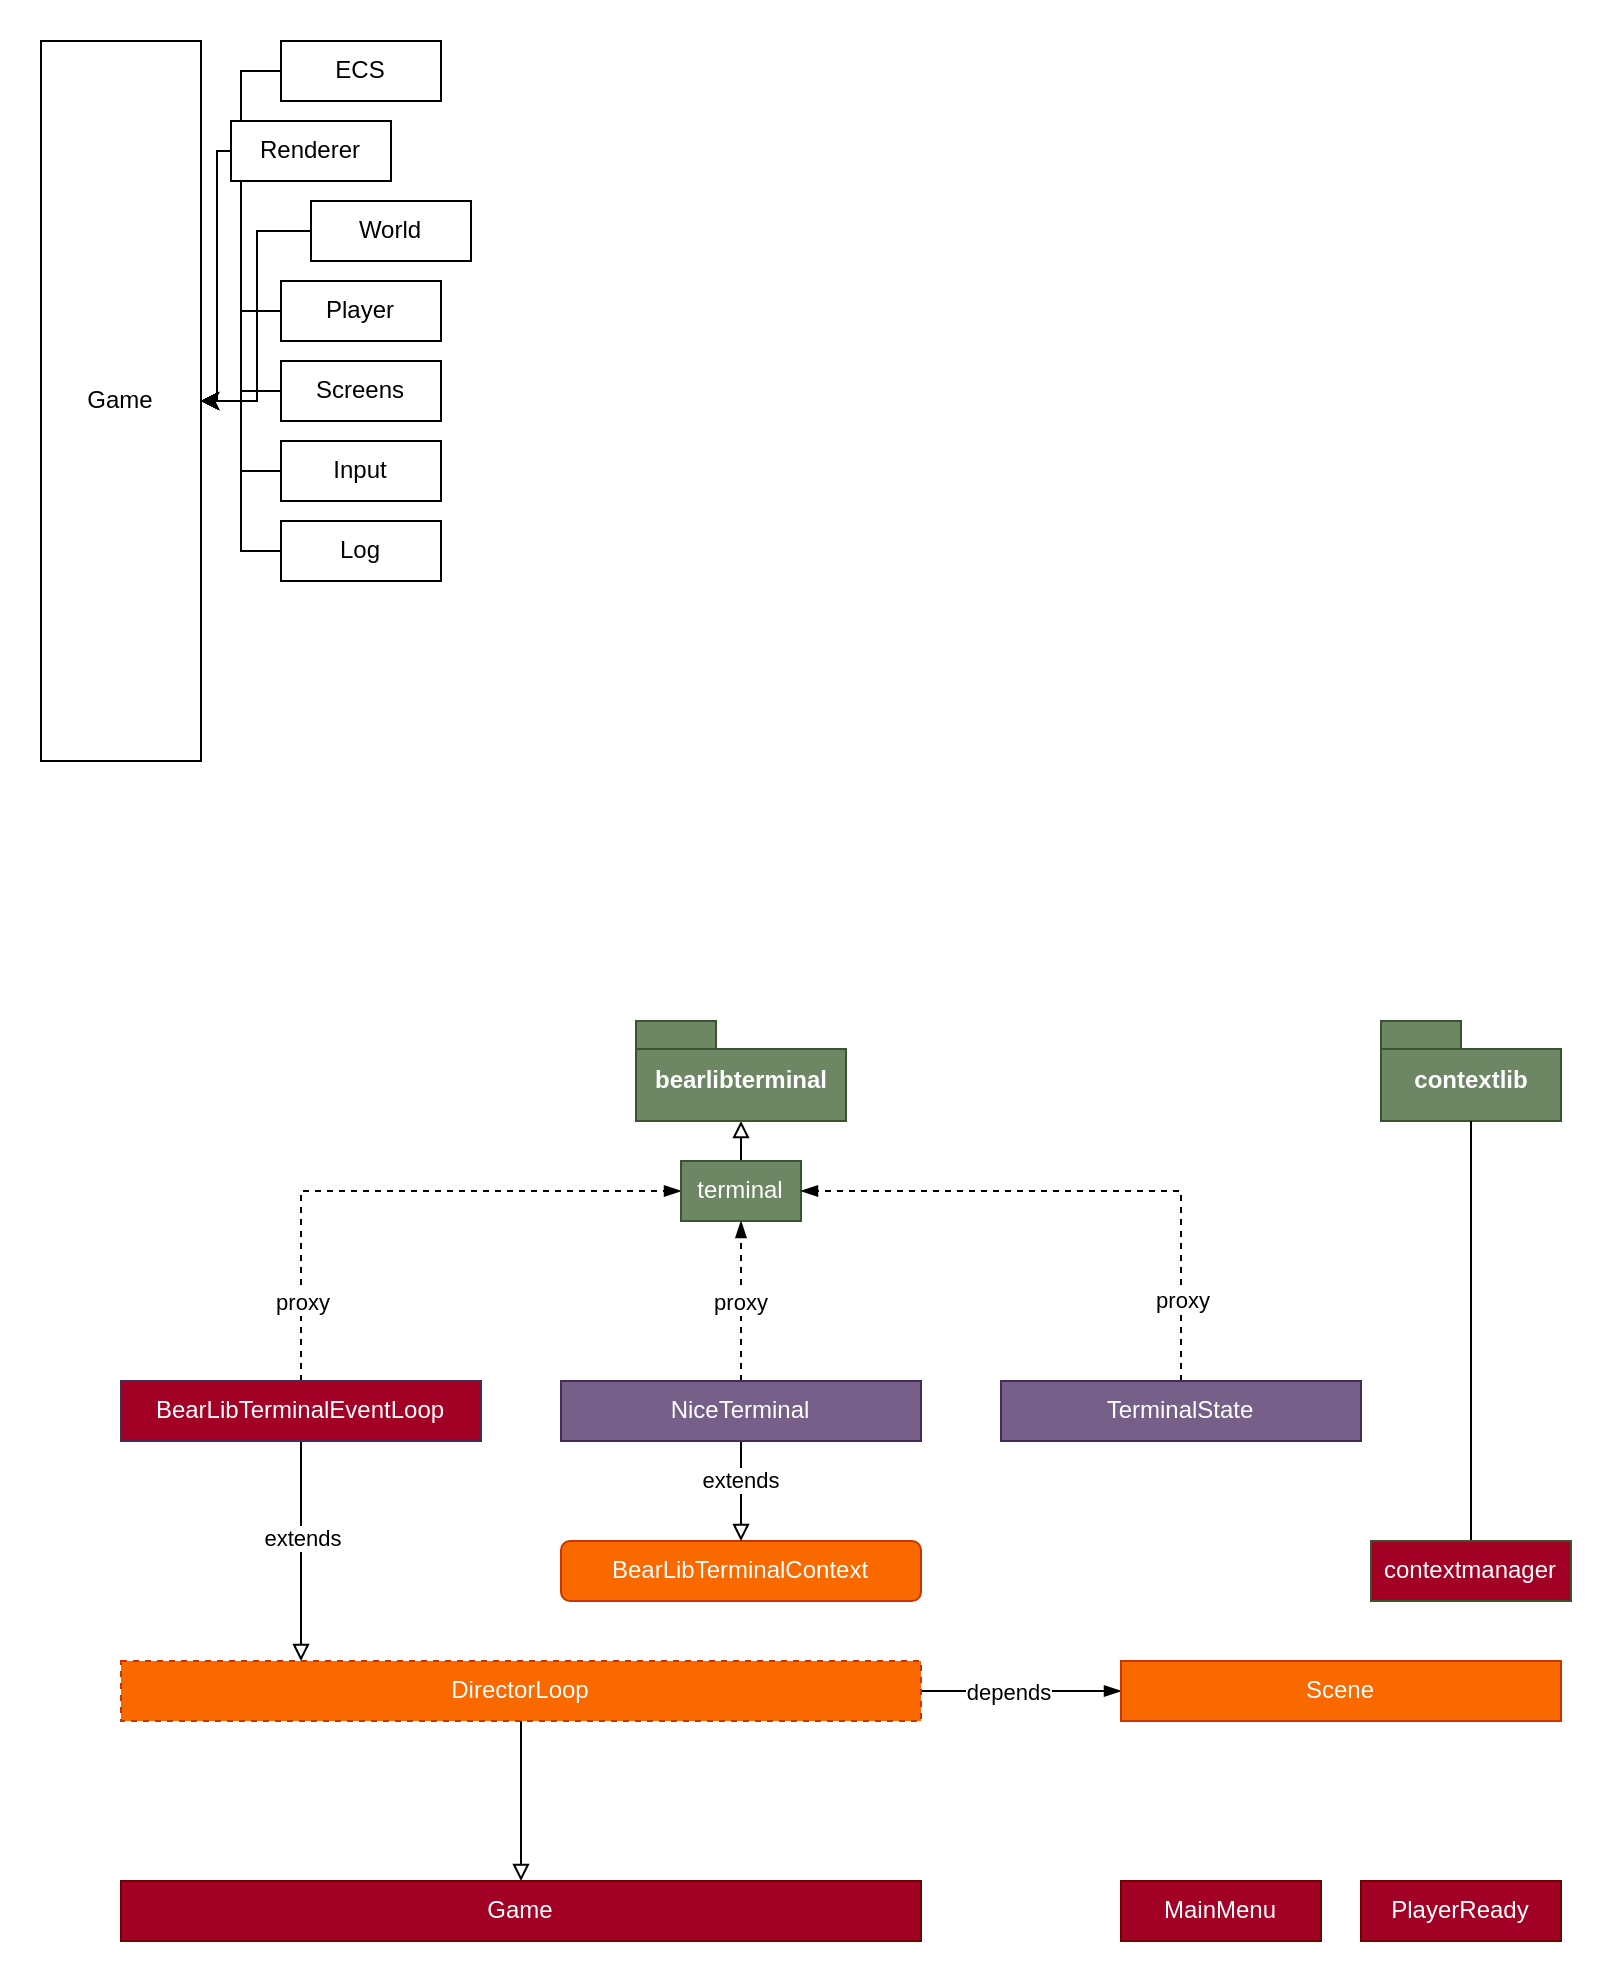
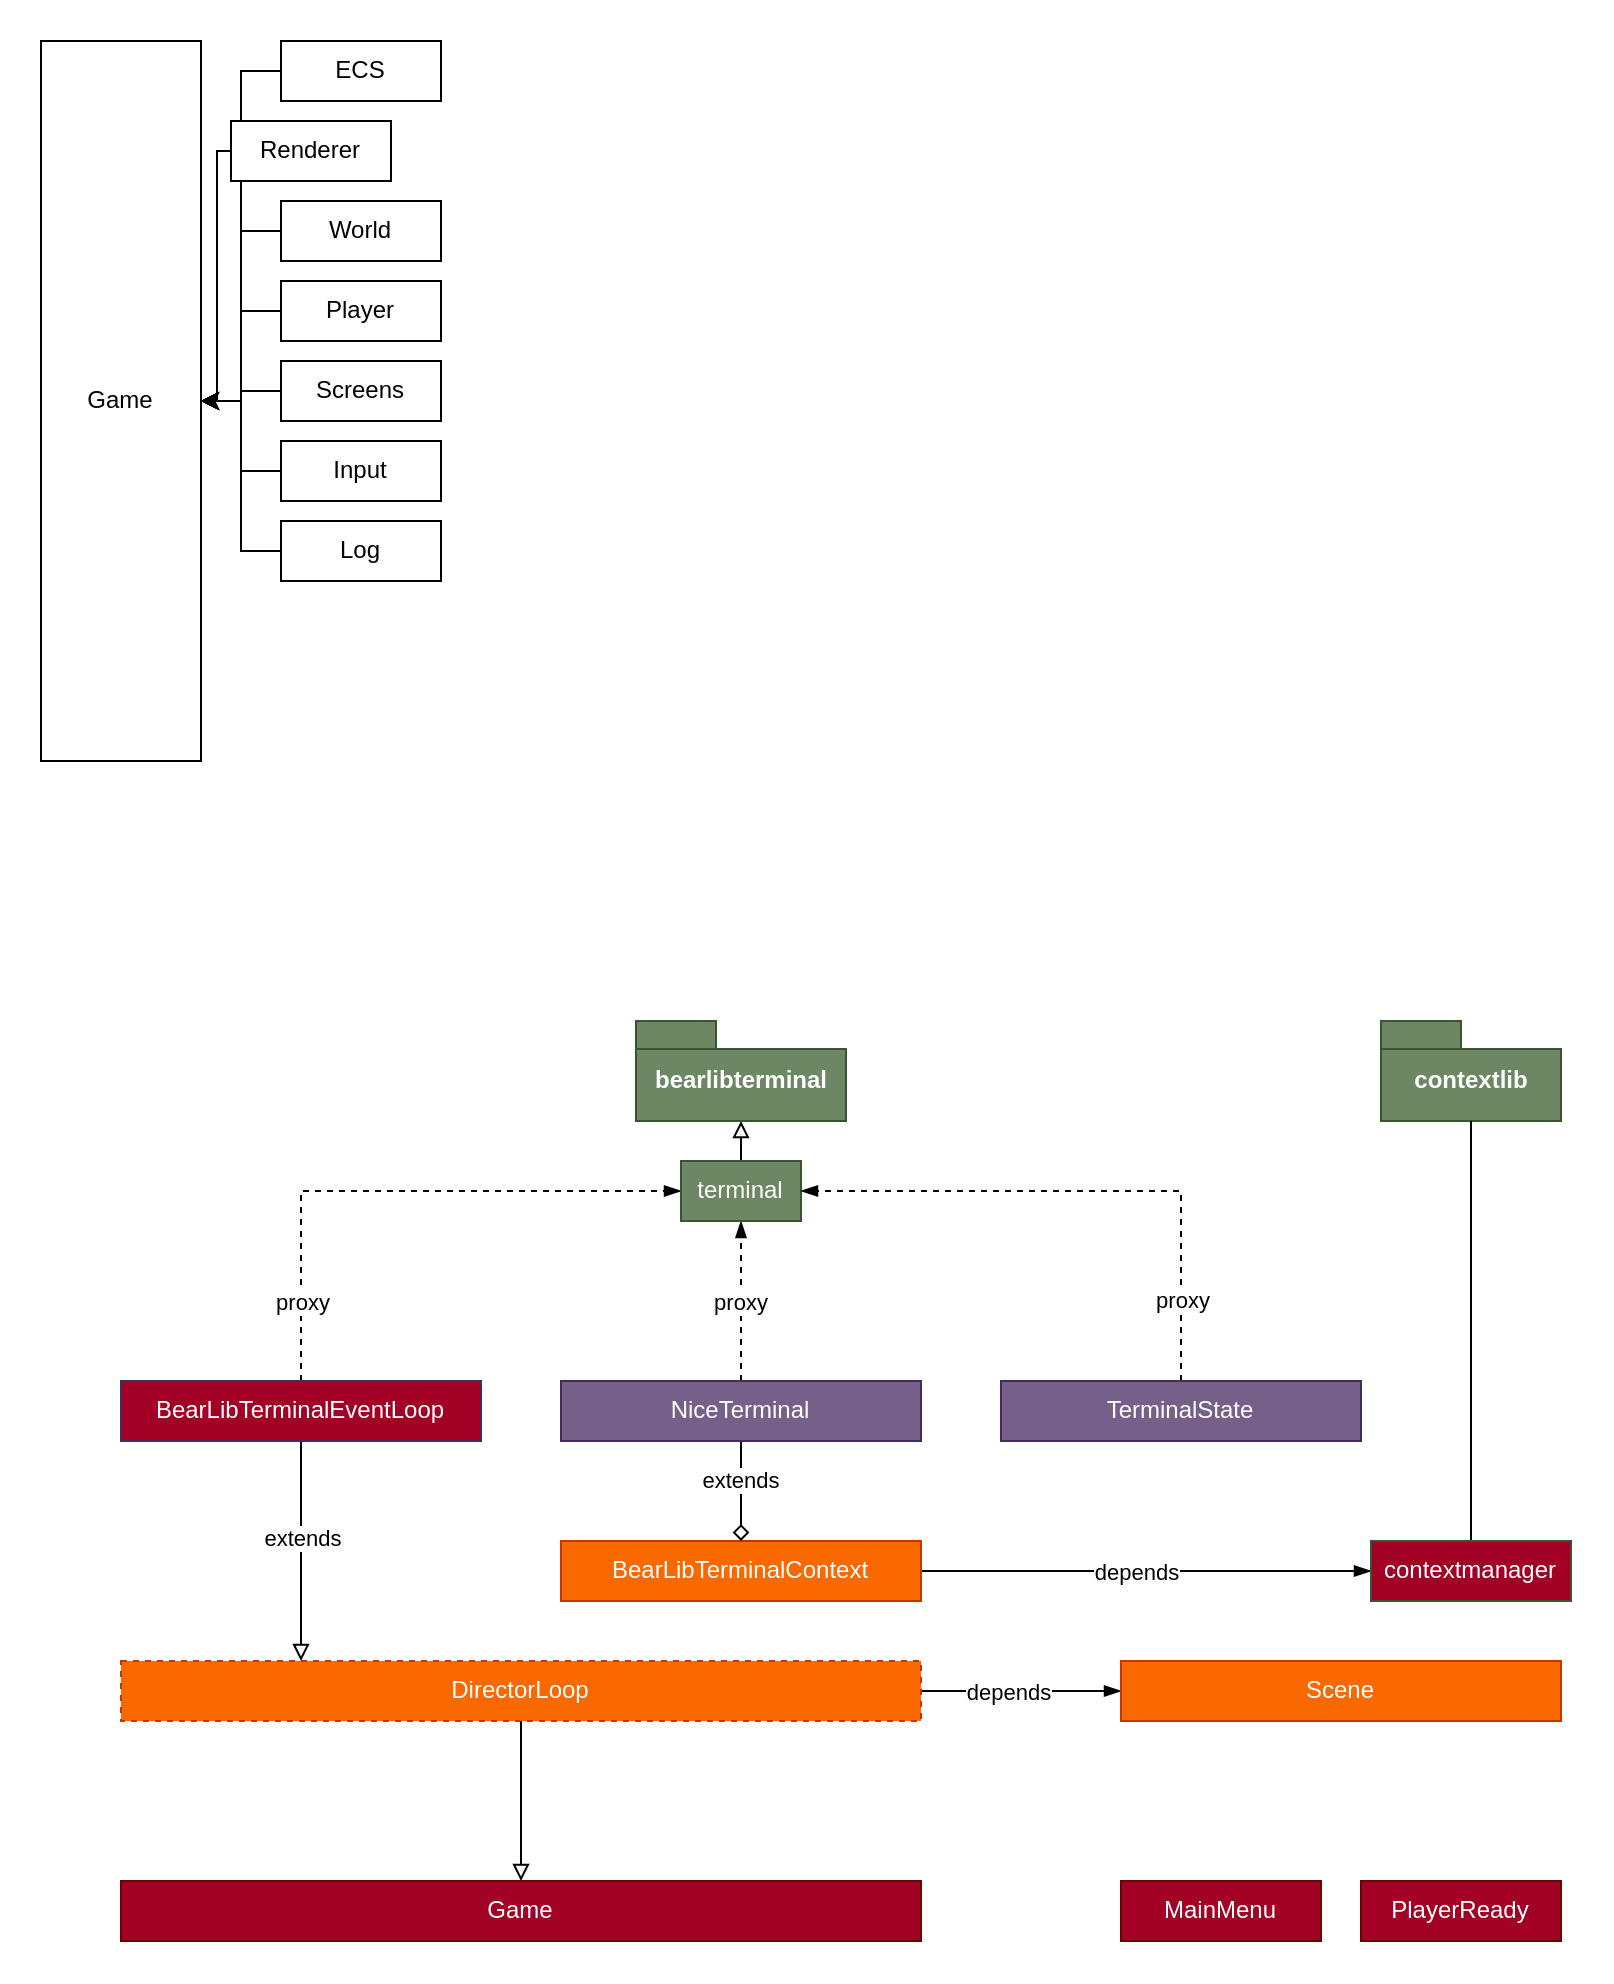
  <mxCell id="0" />
  <mxCell id="1" parent="0" />
  <mxCell id="2" value="Game" style="rounded=0;whiteSpace=wrap;html=1;" parent="1" vertex="1"><mxGeometry x="20" y="20" width="80" height="360" as="geometry" /></mxCell>
  <mxCell id="3" style="rounded=0;orthogonalLoop=1;jettySize=auto;html=1;edgeStyle=elbowEdgeStyle;" parent="1" source="4" target="2" edge="1"><mxGeometry relative="1" as="geometry" /></mxCell>
  <mxCell id="4" value="ECS" style="rounded=0;whiteSpace=wrap;html=1;" parent="1" vertex="1"><mxGeometry x="140" y="20" width="80" height="30" as="geometry" /></mxCell>
  <mxCell id="5" style="rounded=0;orthogonalLoop=1;jettySize=auto;html=1;edgeStyle=elbowEdgeStyle;" parent="1" source="6" target="2" edge="1"><mxGeometry relative="1" as="geometry" /></mxCell>
  <mxCell id="6" value="Renderer" style="rounded=0;whiteSpace=wrap;html=1;" parent="1" vertex="1"><mxGeometry x="115" y="60" width="80" height="30" as="geometry" /></mxCell>
  <mxCell id="7" style="rounded=0;orthogonalLoop=1;jettySize=auto;html=1;edgeStyle=elbowEdgeStyle;" parent="1" source="8" target="2" edge="1"><mxGeometry relative="1" as="geometry" /></mxCell>
- <mxCell id="8" value="World" style="rounded=0;whiteSpace=wrap;html=1;" parent="1" vertex="1"><mxGeometry x="155" y="100" width="80" height="30" as="geometry" /></mxCell>
+ <mxCell id="8" value="World" style="rounded=0;whiteSpace=wrap;html=1;" parent="1" vertex="1"><mxGeometry x="140" y="100" width="80" height="30" as="geometry" /></mxCell>
  <mxCell id="9" style="rounded=0;orthogonalLoop=1;jettySize=auto;html=1;edgeStyle=elbowEdgeStyle;" parent="1" source="10" target="2" edge="1"><mxGeometry relative="1" as="geometry" /></mxCell>
  <mxCell id="10" value="Player" style="rounded=0;whiteSpace=wrap;html=1;" parent="1" vertex="1"><mxGeometry x="140" y="140" width="80" height="30" as="geometry" /></mxCell>
  <mxCell id="11" style="rounded=0;orthogonalLoop=1;jettySize=auto;html=1;edgeStyle=elbowEdgeStyle;" parent="1" source="12" target="2" edge="1"><mxGeometry relative="1" as="geometry" /></mxCell>
  <mxCell id="12" value="Screens" style="rounded=0;whiteSpace=wrap;html=1;" parent="1" vertex="1"><mxGeometry x="140" y="180" width="80" height="30" as="geometry" /></mxCell>
  <mxCell id="13" style="rounded=0;orthogonalLoop=1;jettySize=auto;html=1;edgeStyle=elbowEdgeStyle;" parent="1" source="14" target="2" edge="1"><mxGeometry relative="1" as="geometry" /></mxCell>
  <mxCell id="14" value="Input" style="rounded=0;whiteSpace=wrap;html=1;" parent="1" vertex="1"><mxGeometry x="140" y="220" width="80" height="30" as="geometry" /></mxCell>
  <mxCell id="15" style="rounded=0;orthogonalLoop=1;jettySize=auto;html=1;edgeStyle=elbowEdgeStyle;" parent="1" source="16" target="2" edge="1"><mxGeometry relative="1" as="geometry" /></mxCell>
  <mxCell id="16" value="Log" style="rounded=0;whiteSpace=wrap;html=1;" parent="1" vertex="1"><mxGeometry x="140" y="260" width="80" height="30" as="geometry" /></mxCell>
  <mxCell id="17" value="" style="edgeStyle=elbowEdgeStyle;rounded=0;orthogonalLoop=1;jettySize=auto;html=1;endArrow=blockThin;endFill=1;" parent="1" source="20" target="29" edge="1"><mxGeometry relative="1" as="geometry" /></mxCell>
  <mxCell id="18" value="depends" style="edgeLabel;html=1;align=center;verticalAlign=middle;resizable=0;points=[];" parent="17" vertex="1" connectable="0"><mxGeometry x="-0.002" y="7" relative="1" as="geometry"><mxPoint x="-7" y="7" as="offset" /></mxGeometry></mxCell>
  <mxCell id="19" value="" style="edgeStyle=elbowEdgeStyle;rounded=0;orthogonalLoop=1;jettySize=auto;html=1;endArrow=block;endFill=0;" parent="1" source="20" target="44" edge="1"><mxGeometry relative="1" as="geometry" /></mxCell>
  <mxCell id="20" value="DirectorLoop" style="rounded=0;whiteSpace=wrap;html=1;fillColor=#fa6800;strokeColor=#C73500;fontColor=#ffffff;dashed=1;" parent="1" vertex="1"><mxGeometry x="60" y="830" width="400" height="30" as="geometry" /></mxCell>
  <mxCell id="21" style="edgeStyle=elbowEdgeStyle;rounded=0;orthogonalLoop=1;jettySize=auto;html=1;endArrow=block;endFill=0;" parent="1" source="25" target="20" edge="1"><mxGeometry relative="1" as="geometry" /></mxCell>
  <mxCell id="22" value="extends" style="edgeLabel;html=1;align=center;verticalAlign=middle;resizable=0;points=[];" parent="21" vertex="1" connectable="0"><mxGeometry y="-7" relative="1" as="geometry"><mxPoint x="7" y="-7" as="offset" /></mxGeometry></mxCell>
  <mxCell id="23" style="edgeStyle=elbowEdgeStyle;rounded=0;orthogonalLoop=1;jettySize=auto;html=1;dashed=1;endArrow=blockThin;endFill=1;exitX=0.5;exitY=0;exitDx=0;exitDy=0;" parent="1" source="25" target="36" edge="1"><mxGeometry relative="1" as="geometry"><Array as="points"><mxPoint x="150" y="650" /></Array></mxGeometry></mxCell>
  <mxCell id="24" value="proxy" style="edgeLabel;html=1;align=center;verticalAlign=middle;resizable=0;points=[];" parent="23" vertex="1" connectable="0"><mxGeometry x="-0.747" y="1" relative="1" as="geometry"><mxPoint x="1" y="-3.81" as="offset" /></mxGeometry></mxCell>
  <mxCell id="25" value="BearLibTerminalEventLoop" style="rounded=0;whiteSpace=wrap;html=1;fillColor=#a20025;strokeColor=#432D57;fontColor=#ffffff;" parent="1" vertex="1"><mxGeometry x="60" y="690" width="180" height="30" as="geometry" /></mxCell>
- <mxCell id="28" value="BearLibTerminalContext" style="whiteSpace=wrap;html=1;fillColor=#fa6800;strokeColor=#C73500;fontColor=#ffffff;rounded=1;" parent="1" vertex="1"><mxGeometry x="280" y="770" width="180" height="30" as="geometry" /></mxCell>
+ <mxCell id="26" value="" style="edgeStyle=elbowEdgeStyle;rounded=0;orthogonalLoop=1;jettySize=auto;html=1;endArrow=blockThin;endFill=1;" parent="1" source="28" target="43" edge="1"><mxGeometry relative="1" as="geometry" /></mxCell>
+ <mxCell id="27" value="depends" style="edgeLabel;html=1;align=center;verticalAlign=middle;resizable=0;points=[];" parent="26" vertex="1" connectable="0"><mxGeometry x="0.001" y="6" relative="1" as="geometry"><mxPoint x="-6" y="6" as="offset" /></mxGeometry></mxCell>
+ <mxCell id="28" value="BearLibTerminalContext" style="rounded=0;whiteSpace=wrap;html=1;fillColor=#fa6800;strokeColor=#C73500;fontColor=#ffffff;" parent="1" vertex="1"><mxGeometry x="280" y="770" width="180" height="30" as="geometry" /></mxCell>
  <mxCell id="29" value="Scene" style="rounded=0;whiteSpace=wrap;html=1;fillColor=#fa6800;strokeColor=#C73500;fontColor=#ffffff;" parent="1" vertex="1"><mxGeometry x="560" y="830" width="220" height="30" as="geometry" /></mxCell>
- <mxCell id="30" value="" style="edgeStyle=elbowEdgeStyle;rounded=0;orthogonalLoop=1;jettySize=auto;html=1;endArrow=block;endFill=0;" parent="1" source="34" target="28" edge="1"><mxGeometry relative="1" as="geometry" /></mxCell>
+ <mxCell id="30" value="" style="edgeStyle=elbowEdgeStyle;rounded=0;orthogonalLoop=1;jettySize=auto;html=1;endArrow=diamond;endFill=0;" parent="1" source="34" target="28" edge="1"><mxGeometry relative="1" as="geometry" /></mxCell>
  <mxCell id="31" value="extends" style="edgeLabel;html=1;align=center;verticalAlign=middle;resizable=0;points=[];" parent="30" vertex="1" connectable="0"><mxGeometry y="-7" relative="1" as="geometry"><mxPoint x="6.76" y="-5.24" as="offset" /></mxGeometry></mxCell>
  <mxCell id="32" style="edgeStyle=elbowEdgeStyle;rounded=0;orthogonalLoop=1;jettySize=auto;html=1;endArrow=blockThin;endFill=1;dashed=1;" parent="1" source="34" target="36" edge="1"><mxGeometry relative="1" as="geometry" /></mxCell>
  <mxCell id="33" value="proxy" style="edgeLabel;html=1;align=center;verticalAlign=middle;resizable=0;points=[];" parent="32" vertex="1" connectable="0"><mxGeometry y="6" relative="1" as="geometry"><mxPoint x="5.76" as="offset" /></mxGeometry></mxCell>
  <mxCell id="34" value="NiceTerminal" style="rounded=0;whiteSpace=wrap;html=1;fillColor=#76608a;strokeColor=#432D57;fontColor=#ffffff;" parent="1" vertex="1"><mxGeometry x="280" y="690" width="180" height="30" as="geometry" /></mxCell>
  <mxCell id="35" style="edgeStyle=elbowEdgeStyle;rounded=0;orthogonalLoop=1;jettySize=auto;html=1;endArrow=block;endFill=0;" parent="1" source="36" target="37" edge="1"><mxGeometry relative="1" as="geometry" /></mxCell>
  <mxCell id="36" value="terminal" style="rounded=0;whiteSpace=wrap;html=1;fillColor=#6d8764;strokeColor=#3A5431;fontColor=#ffffff;" parent="1" vertex="1"><mxGeometry x="340" y="580" width="60" height="30" as="geometry" /></mxCell>
  <mxCell id="37" value="bearlibterminal" style="shape=folder;fontStyle=1;spacingTop=10;tabWidth=40;tabHeight=14;tabPosition=left;html=1;fillColor=#6d8764;strokeColor=#3A5431;fontColor=#ffffff;" parent="1" vertex="1"><mxGeometry x="317.5" y="510" width="105" height="50" as="geometry" /></mxCell>
  <mxCell id="38" style="edgeStyle=elbowEdgeStyle;rounded=0;orthogonalLoop=1;jettySize=auto;html=1;endArrow=blockThin;endFill=1;exitX=0.5;exitY=0;exitDx=0;exitDy=0;dashed=1;" parent="1" source="40" target="36" edge="1"><mxGeometry relative="1" as="geometry"><Array as="points"><mxPoint x="590" y="690" /></Array></mxGeometry></mxCell>
  <mxCell id="39" value="proxy" style="edgeLabel;html=1;align=center;verticalAlign=middle;resizable=0;points=[];" parent="38" vertex="1" connectable="0"><mxGeometry x="-0.349" relative="1" as="geometry"><mxPoint y="52.86" as="offset" /></mxGeometry></mxCell>
  <mxCell id="40" value="TerminalState" style="rounded=0;whiteSpace=wrap;html=1;fillColor=#76608a;strokeColor=#432D57;fontColor=#ffffff;" parent="1" vertex="1"><mxGeometry x="500" y="690" width="180" height="30" as="geometry" /></mxCell>
  <mxCell id="41" value="contextlib" style="shape=folder;fontStyle=1;spacingTop=10;tabWidth=40;tabHeight=14;tabPosition=left;html=1;fillColor=#6d8764;strokeColor=#3A5431;fontColor=#ffffff;" parent="1" vertex="1"><mxGeometry x="690" y="510" width="90" height="50" as="geometry" /></mxCell>
  <mxCell id="42" value="" style="edgeStyle=elbowEdgeStyle;rounded=0;orthogonalLoop=1;jettySize=auto;html=1;endArrow=none;endFill=0;" parent="1" source="43" target="41" edge="1"><mxGeometry relative="1" as="geometry" /></mxCell>
  <mxCell id="43" value="contextmanager" style="rounded=0;whiteSpace=wrap;html=1;fillColor=#a20025;strokeColor=#3A5431;fontColor=#ffffff;" parent="1" vertex="1"><mxGeometry x="685" y="770" width="100" height="30" as="geometry" /></mxCell>
  <mxCell id="44" value="Game" style="rounded=0;whiteSpace=wrap;html=1;fillColor=#a20025;strokeColor=#6F0000;fontColor=#ffffff;" parent="1" vertex="1"><mxGeometry x="60" y="940" width="400" height="30" as="geometry" /></mxCell>
  <mxCell id="45" value="MainMenu" style="rounded=0;whiteSpace=wrap;html=1;fillColor=#a20025;strokeColor=#6F0000;fontColor=#ffffff;" parent="1" vertex="1"><mxGeometry x="560" y="940" width="100" height="30" as="geometry" /></mxCell>
  <mxCell id="46" value="PlayerReady" style="rounded=0;whiteSpace=wrap;html=1;fillColor=#a20025;strokeColor=#6F0000;fontColor=#ffffff;" parent="1" vertex="1"><mxGeometry x="680" y="940" width="100" height="30" as="geometry" /></mxCell>
